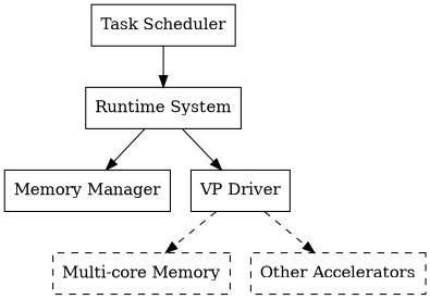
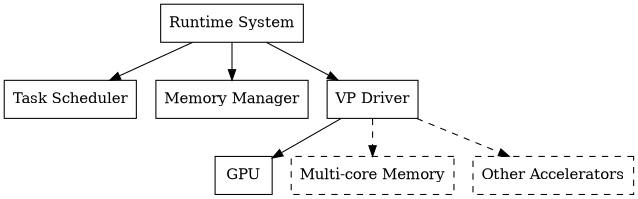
  digraph {
    node [shape=box]
    n1 [label="Runtime System"]
    n2 [label="Task Scheduler"]
    n3 [label="Memory Manager"]
    n4 [label="VP Driver"]
+   n5 [label=GPU]
    n6 [label="Multi-core Memory" style=dashed]
    n7 [label="Other Accelerators" style=dashed]
-   n2 -> n1
+   n1 -> n2
    n1 -> n3
    n1 -> n4
+   n4 -> n5
    n4 -> n6 [style=dashed]
    n4 -> n7 [style=dashed]
  }
